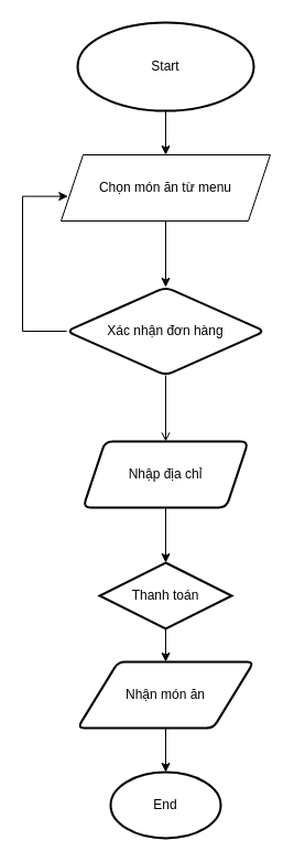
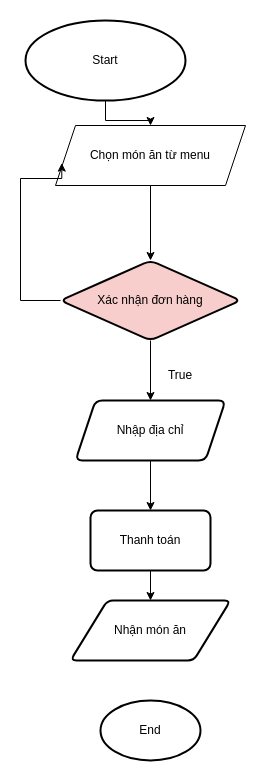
  <mxCell id="0" />
  <mxCell id="1" parent="0" />
  <mxCell id="2" value="" style="edgeStyle=orthogonalEdgeStyle;rounded=0;orthogonalLoop=1;jettySize=auto;html=1;" edge="1" parent="1" source="3" target="15"><mxGeometry relative="1" as="geometry" /></mxCell>
- <mxCell id="3" value="Start" style="strokeWidth=2;html=1;shape=mxgraph.flowchart.start_1;whiteSpace=wrap;" vertex="1" parent="1"><mxGeometry x="70" y="20" width="160" height="80" as="geometry" /></mxCell>
+ <mxCell id="3" value="Start" style="strokeWidth=2;html=1;shape=mxgraph.flowchart.start_1;whiteSpace=wrap;" vertex="1" parent="1"><mxGeometry x="25" y="20" width="160" height="80" as="geometry" /></mxCell>
  <mxCell id="4" value="" style="edgeStyle=orthogonalEdgeStyle;rounded=0;orthogonalLoop=1;jettySize=auto;html=1;" edge="1" parent="1" source="5" target="7"><mxGeometry relative="1" as="geometry" /></mxCell>
  <mxCell id="5" value="Nhập địa chỉ" style="shape=parallelogram;perimeter=parallelogramPerimeter;whiteSpace=wrap;html=1;fixedSize=1;rounded=1;absoluteArcSize=1;arcSize=14;strokeWidth=2;" vertex="1" parent="1"><mxGeometry x="75" y="400" width="150" height="60" as="geometry" /></mxCell>
  <mxCell id="6" value="" style="edgeStyle=orthogonalEdgeStyle;rounded=0;orthogonalLoop=1;jettySize=auto;html=1;" edge="1" parent="1" source="7" target="9"><mxGeometry relative="1" as="geometry" /></mxCell>
- <mxCell id="7" value="Thanh toán" style="rhombus;whiteSpace=wrap;html=1;absoluteArcSize=1;arcSize=14;strokeWidth=2;" vertex="1" parent="1"><mxGeometry x="90" y="510" width="120" height="60" as="geometry" /></mxCell>
- <mxCell id="8" value="" style="edgeStyle=orthogonalEdgeStyle;rounded=0;orthogonalLoop=1;jettySize=auto;html=1;" edge="1" parent="1" source="9" target="10"><mxGeometry relative="1" as="geometry" /></mxCell>
+ <mxCell id="7" value="Thanh toán" style="whiteSpace=wrap;html=1;rounded=1;absoluteArcSize=1;arcSize=14;strokeWidth=2;" vertex="1" parent="1"><mxGeometry x="90" y="510" width="120" height="60" as="geometry" /></mxCell>
  <mxCell id="9" value="Nhận món ăn" style="shape=parallelogram;html=1;strokeWidth=2;perimeter=parallelogramPerimeter;whiteSpace=wrap;rounded=1;arcSize=12;size=0.23;" vertex="1" parent="1"><mxGeometry x="70" y="600" width="160" height="60" as="geometry" /></mxCell>
  <mxCell id="10" value="End" style="strokeWidth=2;html=1;shape=mxgraph.flowchart.start_1;whiteSpace=wrap;" vertex="1" parent="1"><mxGeometry x="100" y="700" width="100" height="60" as="geometry" /></mxCell>
- <mxCell id="11" value="" style="edgeStyle=orthogonalEdgeStyle;rounded=0;orthogonalLoop=1;jettySize=auto;html=1;endArrow=open;" edge="1" parent="1" source="12" target="5"><mxGeometry relative="1" as="geometry" /></mxCell>
- <mxCell id="12" value="Xác nhận đơn hàng" style="rhombus;whiteSpace=wrap;html=1;rounded=1;absoluteArcSize=1;arcSize=14;strokeWidth=2;" vertex="1" parent="1"><mxGeometry x="60" y="260" width="180" height="80" as="geometry" /></mxCell>
+ <mxCell id="11" value="" style="edgeStyle=orthogonalEdgeStyle;rounded=0;orthogonalLoop=1;jettySize=auto;html=1;" edge="1" parent="1" source="12" target="5"><mxGeometry relative="1" as="geometry" /></mxCell>
+ <mxCell id="12" value="Xác nhận đơn hàng" style="rhombus;whiteSpace=wrap;html=1;rounded=1;absoluteArcSize=1;arcSize=14;strokeWidth=2;fillColor=#f8cecc;" vertex="1" parent="1"><mxGeometry x="60" y="260" width="180" height="80" as="geometry" /></mxCell>
+ <mxCell id="13" value="True" style="text;html=1;align=center;verticalAlign=middle;whiteSpace=wrap;rounded=0;" vertex="1" parent="1"><mxGeometry x="150" y="360" width="60" height="30" as="geometry" /></mxCell>
  <mxCell id="14" value="" style="edgeStyle=orthogonalEdgeStyle;rounded=0;orthogonalLoop=1;jettySize=auto;html=1;" edge="1" parent="1" source="15" target="12"><mxGeometry relative="1" as="geometry" /></mxCell>
- <mxCell id="15" value="Chọn món ăn từ menu" style="shape=parallelogram;perimeter=parallelogramPerimeter;whiteSpace=wrap;html=1;fixedSize=1;" vertex="1" parent="1"><mxGeometry x="55" y="140" width="190" height="60" as="geometry" /></mxCell>
+ <mxCell id="15" value="Chọn món ăn từ menu" style="shape=parallelogram;perimeter=parallelogramPerimeter;whiteSpace=wrap;html=1;fixedSize=1;" vertex="1" parent="1"><mxGeometry x="55" y="125" width="190" height="60" as="geometry" /></mxCell>
  <mxCell id="16" style="edgeStyle=orthogonalEdgeStyle;rounded=0;orthogonalLoop=1;jettySize=auto;html=1;entryX=0.033;entryY=0.627;entryDx=0;entryDy=0;entryPerimeter=0;" edge="1" parent="1" source="12" target="15"><mxGeometry relative="1" as="geometry"><Array as="points"><mxPoint x="20" y="300" /><mxPoint x="20" y="178" /></Array></mxGeometry></mxCell>
